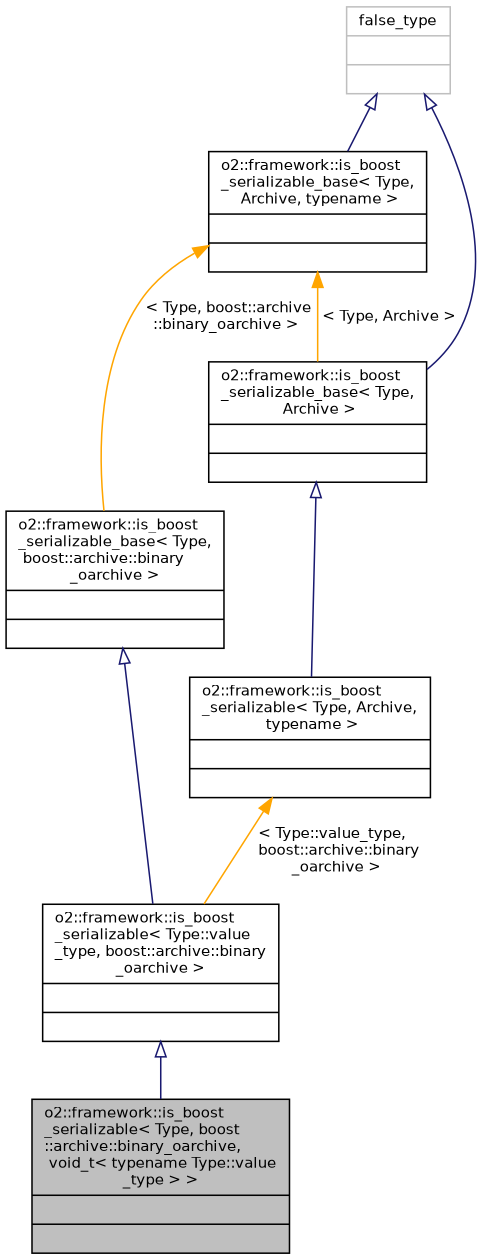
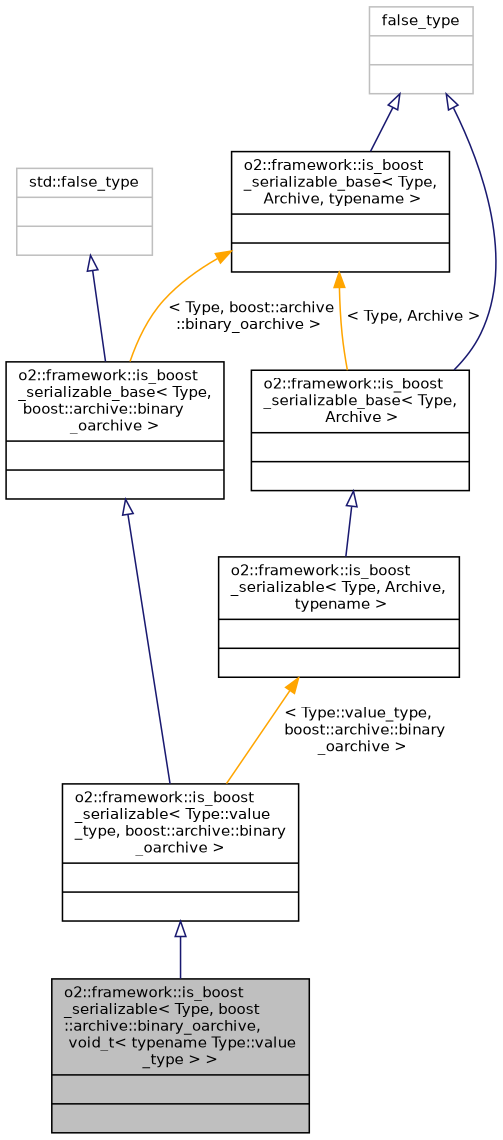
  digraph {
    node [color=black fontname=Helvetica fontsize=10 shape=record]
    edge [arrowtail=onormal color=midnightblue dir=back fontname=Helvetica fontsize=10 labelfontname=Helvetica labelfontsize=10 style=solid]
    n1 [fillcolor=grey75 fontcolor=black height=0.2 label="{o2::framework::is_boost\l_serializable\< Type, boost\l::archive::binary_oarchive,\l void_t\< typename Type::value\l_type \> \>\n||}" style=filled width=0.4]
    n2 [height=0.2 label="{o2::framework::is_boost\l_serializable\< Type::value\l_type, boost::archive::binary\l_oarchive \>\n||}" width=0.4]
    n3 [height=0.2 label="{o2::framework::is_boost\l_serializable_base\< Type,\l boost::archive::binary\l_oarchive \>\n||}" width=0.4]
+   n4 [color=grey75 height=0.2 label="{std::false_type\n||}" width=0.4]
    n5 [height=0.2 label="{o2::framework::is_boost\l_serializable_base\< Type,\l Archive, typename \>\n||}" width=0.4]
    n6 [height=0.2 label="{o2::framework::is_boost\l_serializable_base\< Type,\l Archive \>\n||}" width=0.4]
    n7 [color=grey75 height=0.2 label="{false_type\n||}" width=0.4]
    n8 [height=0.2 label="{o2::framework::is_boost\l_serializable\< Type, Archive,\l typename \>\n||}" width=0.4]
    n2 -> n1
    n3 -> n2
+   n4 -> n3
    n5 -> n3 [color=orange label=" \< Type, boost::archive\l::binary_oarchive \>" arrowtail=""]
    n5 -> n6 [color=orange label=" \< Type, Archive \>" arrowtail=""]
    n6 -> n8
    n7 -> n5
    n7 -> n6
    n8 -> n2 [color=orange label=" \< Type::value_type,\l boost::archive::binary\l_oarchive \>" arrowtail=""]
  }
